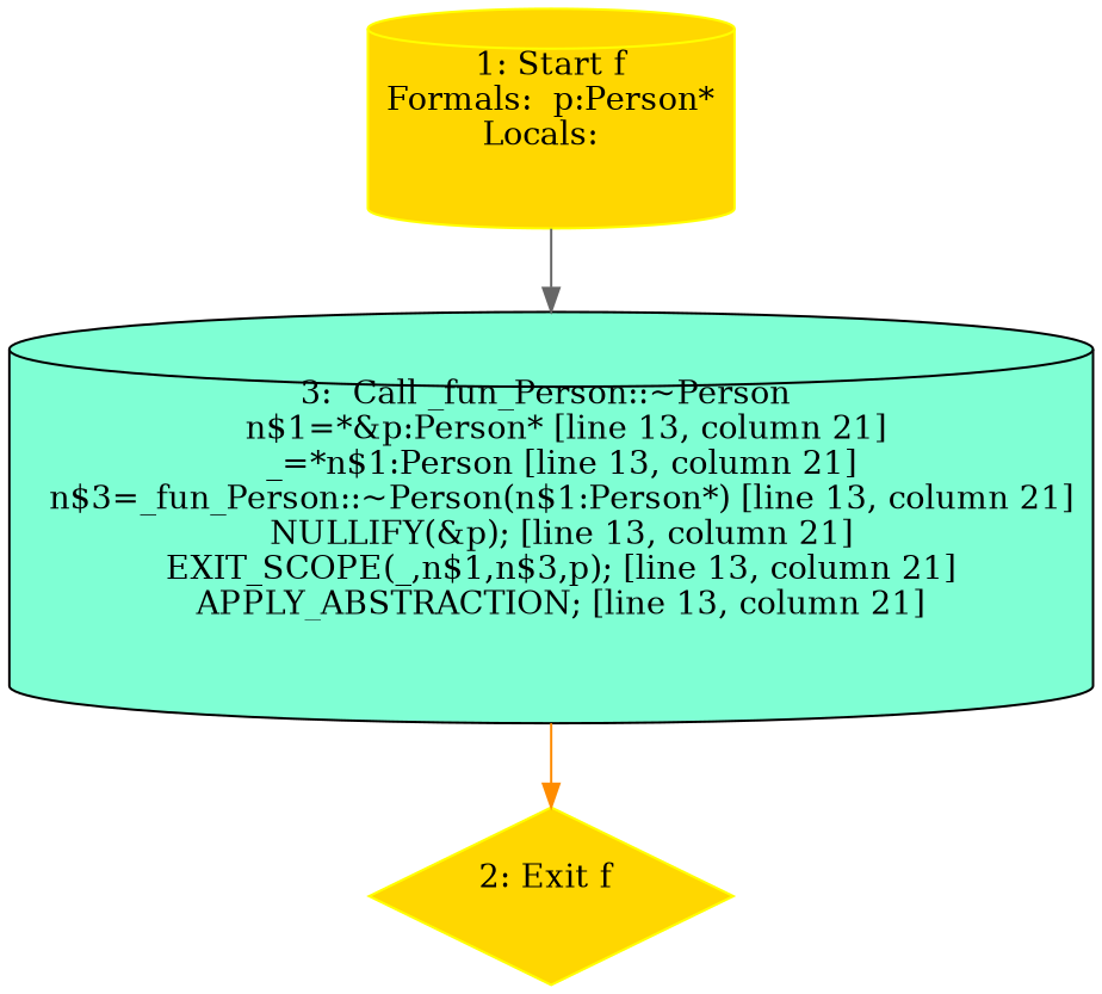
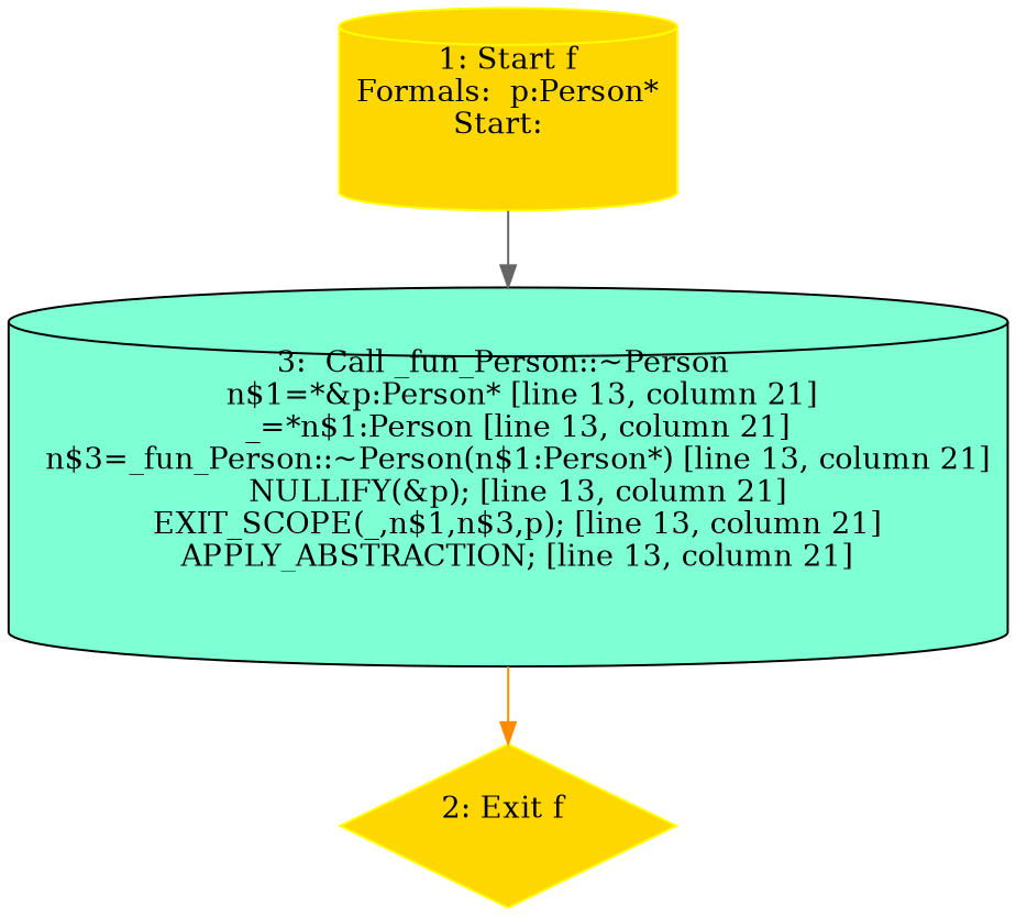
  digraph {
    node [color=yellow style=filled fillcolor=gold shape=cylinder]
-   n1 [label="1: Start f\nFormals:  p:Person*\nLocals:  \n  "]
+   n1 [label="1: Start f\nFormals:  p:Person*\nStart:  \n  "]
    n2 [label="3:  Call _fun_Person::~Person \n   n$1=*&p:Person* [line 13, column 21]\n  _=*n$1:Person [line 13, column 21]\n  n$3=_fun_Person::~Person(n$1:Person*) [line 13, column 21]\n  NULLIFY(&p); [line 13, column 21]\n  EXIT_SCOPE(_,n$1,n$3,p); [line 13, column 21]\n  APPLY_ABSTRACTION; [line 13, column 21]\n " fillcolor=aquamarine color=""]
    n3 [label="2: Exit f \n  " shape=diamond]
    n1 -> n2 [color=gray40]
    n2 -> n3 [color=darkorange]
  }
